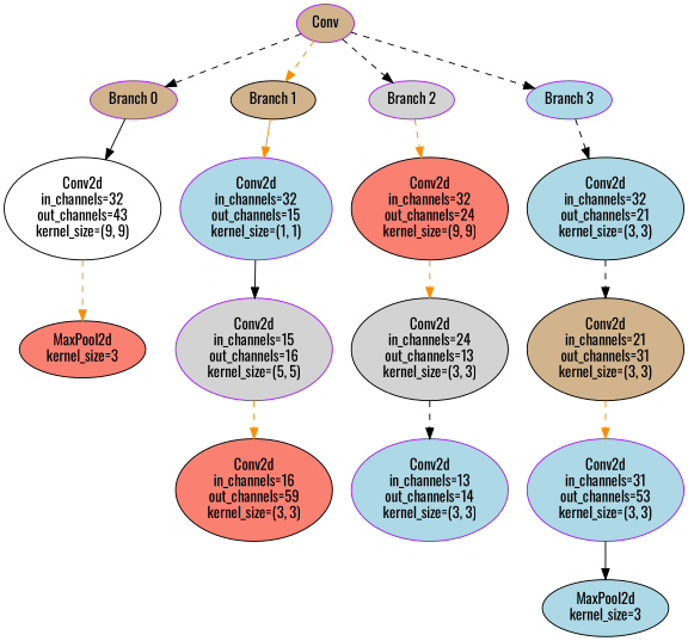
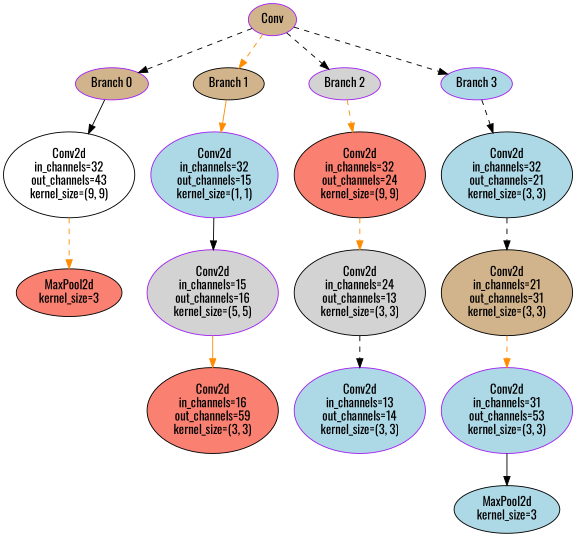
  digraph {
    fontname=Oswald
    node [color=black fillcolor=lightblue fontname=Oswald style=filled]
    edge [color=black fontname=Oswald style=dashed]
    n1 [color=purple fillcolor=tan label=Conv]
    n2 [color=purple fillcolor=tan label="Branch 0"]
    n3 [fillcolor=tan label="Branch 1"]
    n4 [color=purple fillcolor=lightgrey label="Branch 2"]
    n5 [color=purple label="Branch 3"]
    n6 [fillcolor=white label="Conv2d\nin_channels=32\nout_channels=43\nkernel_size=(9, 9)"]
    n7 [color=purple label="Conv2d\nin_channels=32\nout_channels=15\nkernel_size=(1, 1)"]
    n8 [fillcolor=salmon label="Conv2d\nin_channels=32\nout_channels=24\nkernel_size=(9, 9)"]
    n9 [label="Conv2d\nin_channels=32\nout_channels=21\nkernel_size=(3, 3)"]
    n10 [fillcolor=salmon label="MaxPool2d\nkernel_size=3"]
    n11 [color=purple fillcolor=lightgrey label="Conv2d\nin_channels=15\nout_channels=16\nkernel_size=(5, 5)"]
    n12 [fillcolor=salmon label="Conv2d\nin_channels=16\nout_channels=59\nkernel_size=(3, 3)"]
    n13 [fillcolor=lightgrey label="Conv2d\nin_channels=24\nout_channels=13\nkernel_size=(3, 3)"]
    n14 [color=purple label="Conv2d\nin_channels=13\nout_channels=14\nkernel_size=(3, 3)"]
    n15 [fillcolor=tan label="Conv2d\nin_channels=21\nout_channels=31\nkernel_size=(3, 3)"]
    n16 [color=purple label="Conv2d\nin_channels=31\nout_channels=53\nkernel_size=(3, 3)"]
    n17 [label="MaxPool2d\nkernel_size=3"]
    n1 -> n2
    n1 -> n3 [color=darkorange]
    n1 -> n4
    n1 -> n5
    n2 -> n6 [style=solid]
    n3 -> n7 [color=darkorange style=solid]
    n4 -> n8 [color=darkorange]
    n5 -> n9
    n6 -> n10 [color=darkorange]
    n7 -> n11 [style=solid]
    n8 -> n13 [color=darkorange]
    n9 -> n15
-   n11 -> n12 [color=darkorange]
+   n11 -> n12 [color=darkorange style=solid]
    n13 -> n14
    n15 -> n16 [color=darkorange]
    n16 -> n17 [style=solid]
  }
